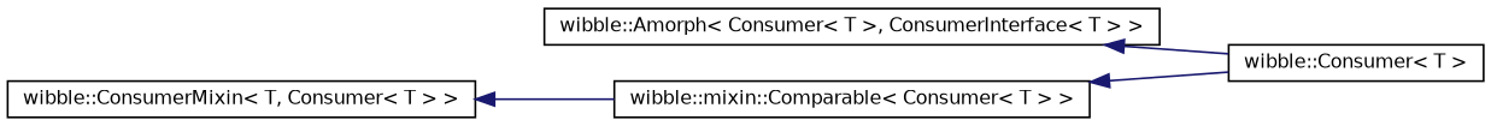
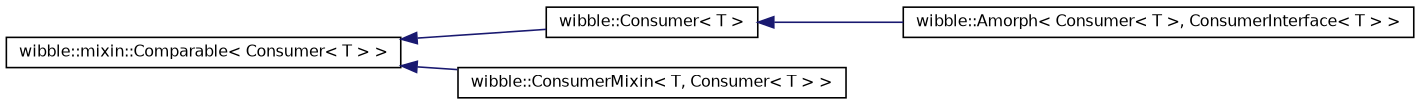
  digraph {
    rankdir=LR
    node [color=black fillcolor=white fontname=Helvetica fontsize=10 shape=record style=filled]
    edge [color=midnightblue dir=back fontname=Helvetica fontsize=10 labelfontname=Helvetica labelfontsize=10 style=solid]
    n1 [height=0.2 label="wibble::Amorph\< Consumer\< T \>, ConsumerInterface\< T \> \>" width=0.4]
    n2 [height=0.2 label="wibble::Consumer\< T \>" width=0.4]
    n3 [height=0.2 label="wibble::mixin::Comparable\< Consumer\< T \> \>" width=0.4]
    n4 [height=0.2 label="wibble::ConsumerMixin\< T, Consumer\< T \> \>" width=0.4]
-   n1 -> n2
+   n2 -> n1
    n3 -> n2
-   n4 -> n3
+   n3 -> n4
  }
